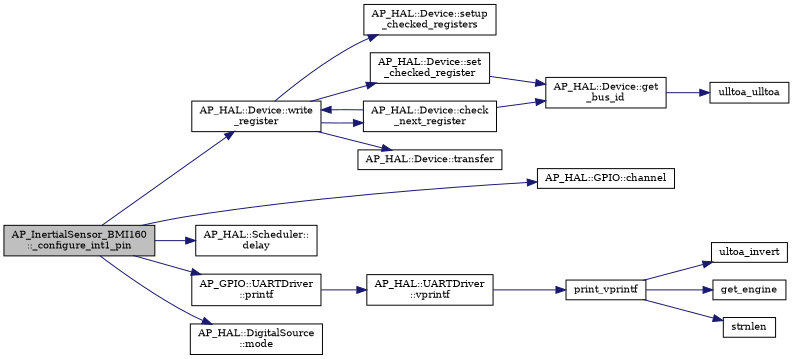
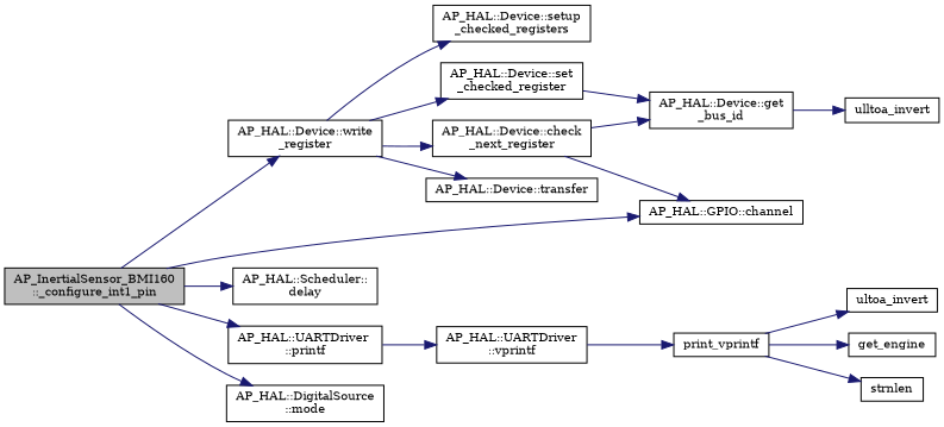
  digraph {
    fontname="DejaVu Serif"
    rankdir=LR
    node [color=black fillcolor=white fontname="DejaVu Serif" fontsize=10 shape=record style=filled]
    edge [color=midnightblue fontname="DejaVu Serif" fontsize=10 labelfontname=Helvetica labelfontsize=10 style=solid]
    n1 [fillcolor=grey75 fontcolor=black height=0.2 label="AP_InertialSensor_BMI160\l::_configure_int1_pin" width=0.4]
    n2 [height=0.2 label="AP_HAL::Device::write\l_register" width=0.4]
-   n3 [height=0.2 label="AP_GPIO::UARTDriver\l::printf" width=0.4]
+   n3 [height=0.2 label="AP_HAL::UARTDriver\l::printf" width=0.4]
    n4 [height=0.2 label="AP_HAL::Scheduler::\ldelay" width=0.4]
    n5 [height=0.2 label="AP_HAL::GPIO::channel" width=0.4]
    n6 [height=0.2 label="AP_HAL::DigitalSource\l::mode" width=0.4]
    n7 [height=0.2 label="AP_HAL::Device::set\l_checked_register" width=0.4]
    n8 [height=0.2 label="AP_HAL::Device::transfer" width=0.4]
    n9 [height=0.2 label="AP_HAL::Device::setup\l_checked_registers" width=0.4]
    n10 [height=0.2 label="AP_HAL::Device::check\l_next_register" width=0.4]
    n11 [height=0.2 label="AP_HAL::UARTDriver\l::vprintf" width=0.4]
    n12 [height=0.2 label="AP_HAL::Device::get\l_bus_id" width=0.4]
-   n13 [height=0.2 label=ulltoa_ulltoa width=0.4]
+   n13 [height=0.2 label=ulltoa_invert width=0.4]
    n14 [height=0.2 label=print_vprintf width=0.4]
    n15 [height=0.2 label=get_engine width=0.4]
    n16 [height=0.2 label=strnlen width=0.4]
    n17 [height=0.2 label=ultoa_invert width=0.4]
    n1 -> n2
    n1 -> n3
    n1 -> n4
    n1 -> n5
    n1 -> n6
    n2 -> n7
    n2 -> n8
    n2 -> n9
    n2 -> n10
    n3 -> n11
    n7 -> n12
-   n10 -> n2
+   n10 -> n5
    n10 -> n12
    n11 -> n14
    n12 -> n13
    n14 -> n15
    n14 -> n16
    n14 -> n17
  }
